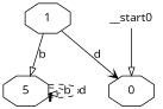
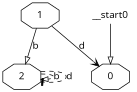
  digraph {
    fontname="Open Sans"
    node [fontname="Open Sans" shape=octagon]
    edge [arrowhead=onormal fontname="Open Sans" modality=MAY]
    n1 [label=0]
    n2 [label=1]
-   n3 [label=5]
+   n3 [label=2]
    __start0 [height=0 shape=none width=0]
    n2 -> n1 [arrowhead=vee label=d modality=MUST]
    n2 -> n3 [label=b style=solid]
    n3 -> n3 [label=b style=dashed]
    n3 -> n3 [arrowhead=tee label=d style=dashed]
    __start0 -> n1 [modality=""]
  }
